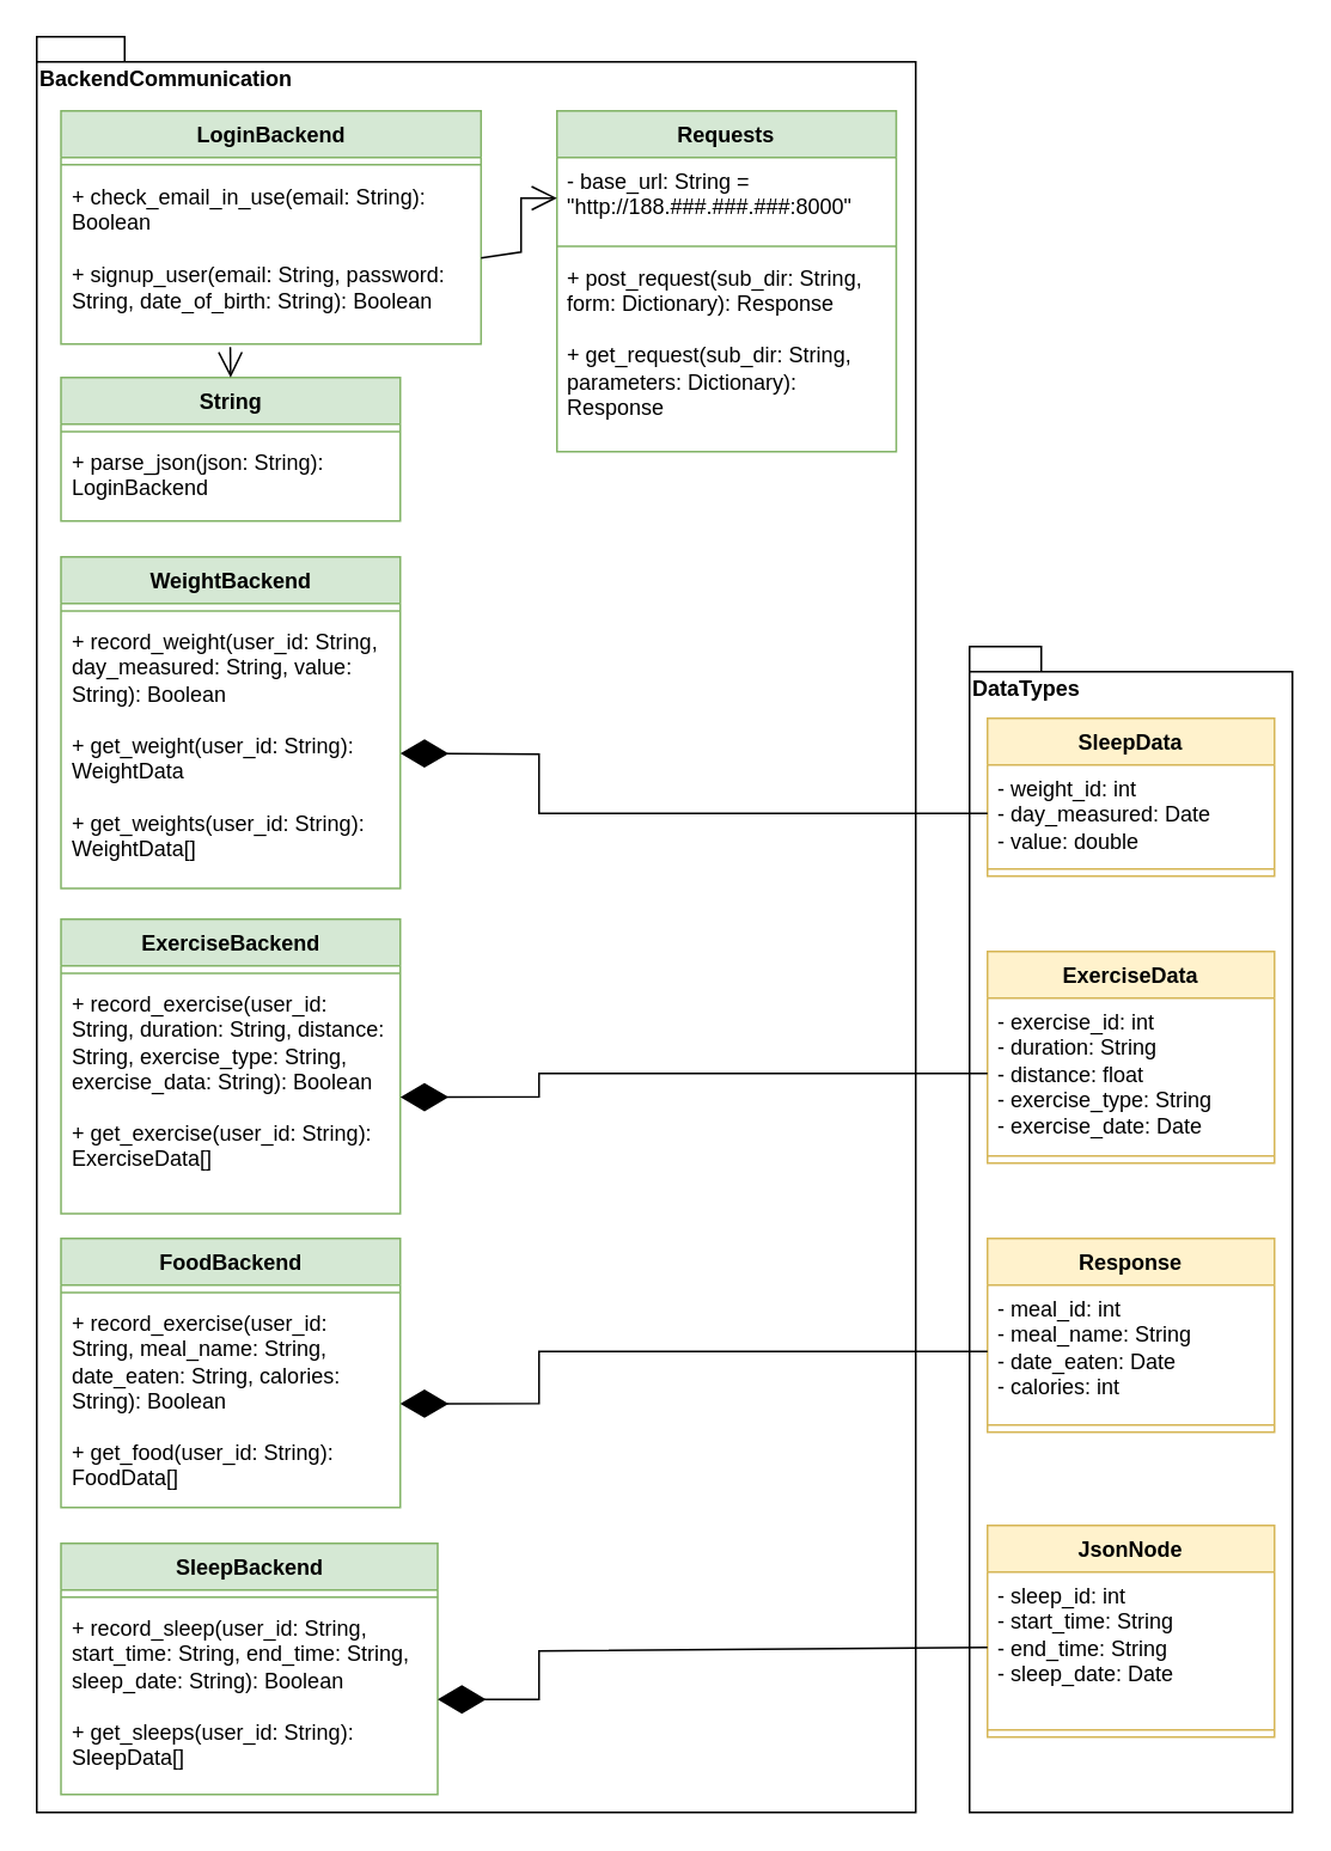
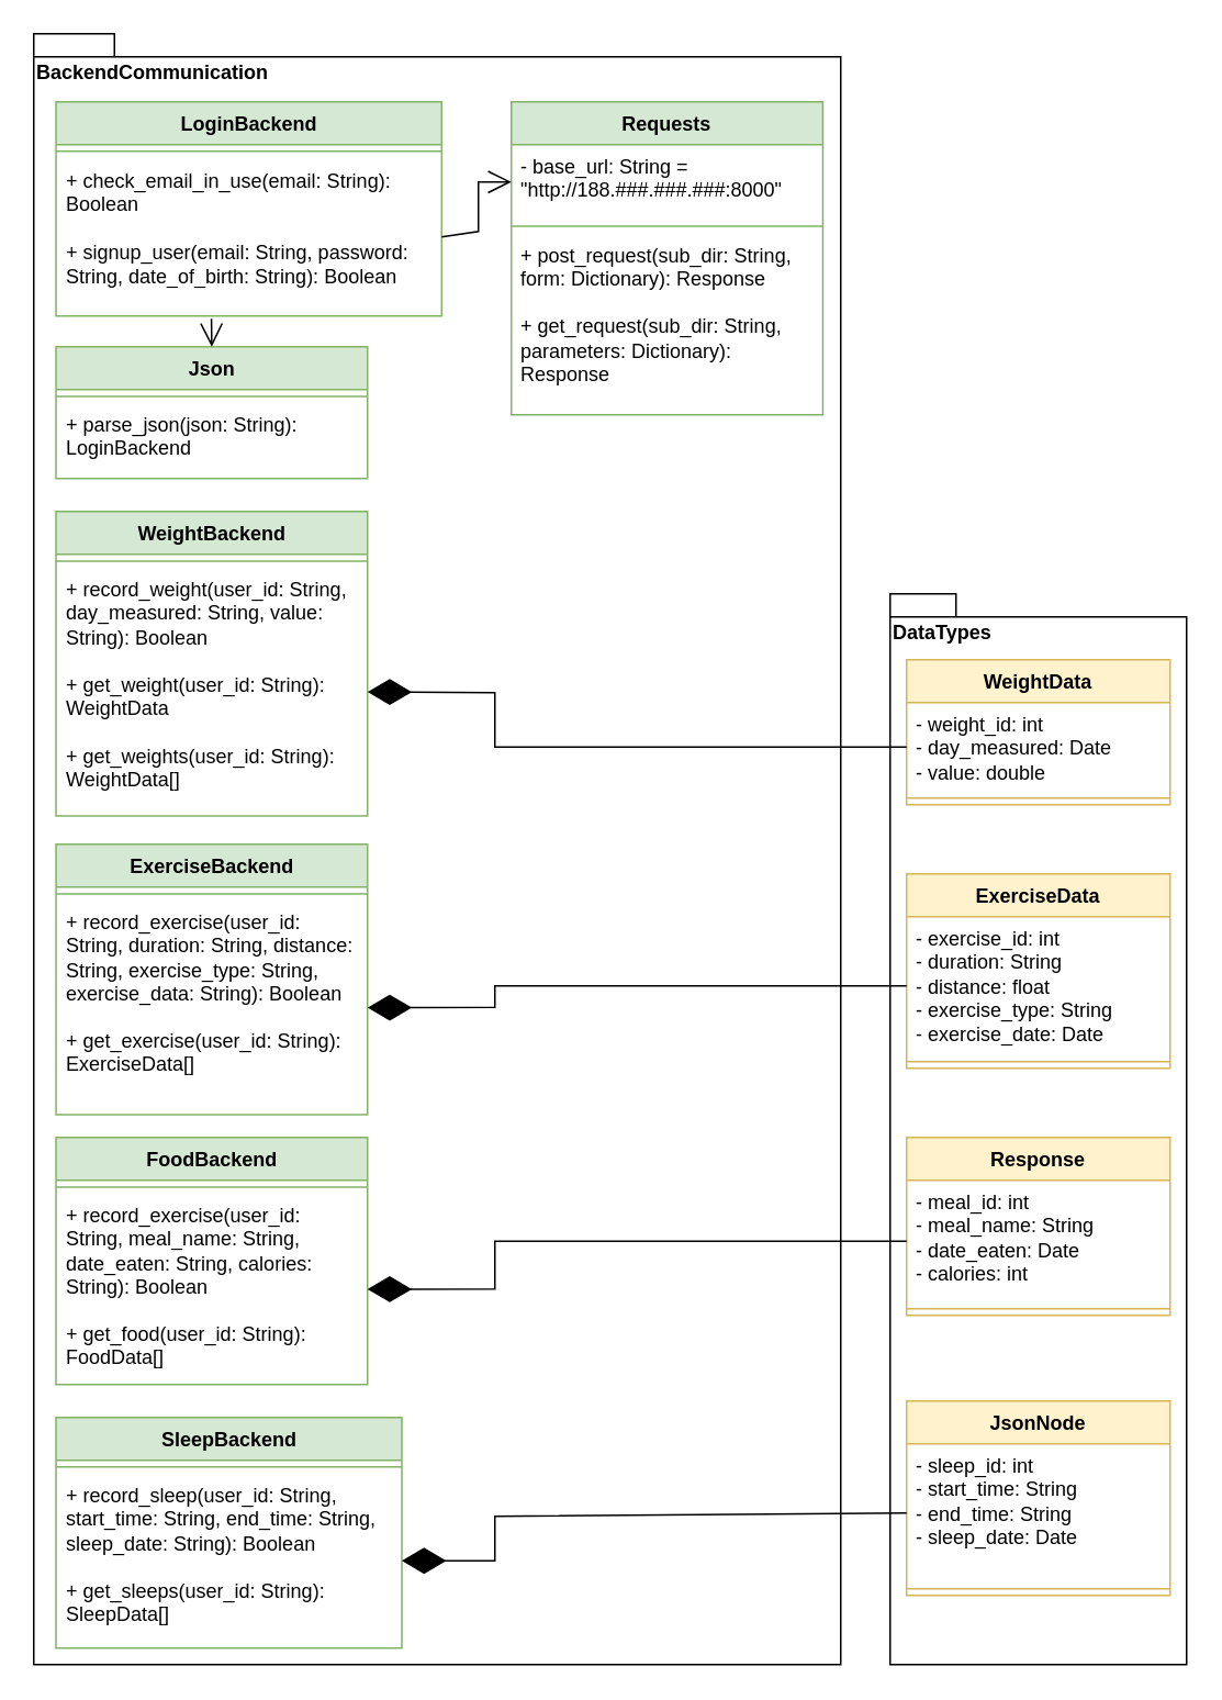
  <mxCell id="0" />
  <mxCell id="1" parent="0" />
  <mxCell id="2" value="BackendCommunication" style="shape=folder;fontStyle=1;spacingTop=10;tabWidth=40;tabHeight=14;tabPosition=left;html=1;whiteSpace=wrap;fillColor=none;verticalAlign=top;align=left;" vertex="1" parent="1"><mxGeometry x="20" y="20" width="490" height="990" as="geometry" /></mxCell>
  <mxCell id="3" value="" style="group" vertex="1" connectable="0" parent="1"><mxGeometry x="33.511" y="61.263" width="436.845" height="833.917" as="geometry" /></mxCell>
  <mxCell id="4" value="LoginBackend" style="swimlane;fontStyle=1;align=center;verticalAlign=top;childLayout=stackLayout;horizontal=1;startSize=26;horizontalStack=0;resizeParent=1;resizeParentMax=0;resizeLast=0;collapsible=1;marginBottom=0;whiteSpace=wrap;html=1;fillColor=#d5e8d4;strokeColor=#82b366;" vertex="1" parent="3"><mxGeometry width="234.18" height="130.003" as="geometry" /></mxCell>
  <mxCell id="5" value="" style="line;strokeWidth=1;fillColor=none;align=left;verticalAlign=middle;spacingTop=-1;spacingLeft=3;spacingRight=3;rotatable=0;labelPosition=right;points=[];portConstraint=eastwest;strokeColor=inherit;" vertex="1" parent="4"><mxGeometry y="26" width="234.18" height="8.253" as="geometry" /></mxCell>
  <mxCell id="6" value="&lt;div&gt;+ check_email_in_use(email: String): Boolean&lt;/div&gt;&lt;div&gt;&lt;br&gt;&lt;/div&gt;&lt;div&gt;+ signup_user(email: String, password: String, date_of_birth: String): Boolean&lt;br&gt;&lt;/div&gt;" style="text;strokeColor=none;fillColor=none;align=left;verticalAlign=top;spacingLeft=4;spacingRight=4;overflow=hidden;rotatable=0;points=[[0,0.5],[1,0.5]];portConstraint=eastwest;whiteSpace=wrap;html=1;" vertex="1" parent="4"><mxGeometry y="34.253" width="234.18" height="95.75" as="geometry" /></mxCell>
  <mxCell id="7" value="ExerciseBackend" style="swimlane;fontStyle=1;align=center;verticalAlign=top;childLayout=stackLayout;horizontal=1;startSize=26;horizontalStack=0;resizeParent=1;resizeParentMax=0;resizeLast=0;collapsible=1;marginBottom=0;whiteSpace=wrap;html=1;fillColor=#d5e8d4;strokeColor=#82b366;" vertex="1" parent="3"><mxGeometry x="0.004" y="450.74" width="189.149" height="164.232" as="geometry" /></mxCell>
  <mxCell id="8" value="" style="line;strokeWidth=1;fillColor=none;align=left;verticalAlign=middle;spacingTop=-1;spacingLeft=3;spacingRight=3;rotatable=0;labelPosition=right;points=[];portConstraint=eastwest;strokeColor=inherit;" vertex="1" parent="7"><mxGeometry y="26" width="189.149" height="8.253" as="geometry" /></mxCell>
  <mxCell id="9" value="&lt;div&gt;+ record_exercise(user_id: String, duration: String, distance: String, exercise_type: String, exercise_data: String): Boolean&lt;/div&gt;&lt;br&gt;&lt;div&gt;+ get_exercise(user_id: String): ExerciseData[]&lt;br&gt;&lt;/div&gt;" style="text;strokeColor=none;fillColor=none;align=left;verticalAlign=top;spacingLeft=4;spacingRight=4;overflow=hidden;rotatable=0;points=[[0,0.5],[1,0.5]];portConstraint=eastwest;whiteSpace=wrap;html=1;" vertex="1" parent="7"><mxGeometry y="34.253" width="189.149" height="129.979" as="geometry" /></mxCell>
  <mxCell id="10" value="SleepBackend" style="swimlane;fontStyle=1;align=center;verticalAlign=top;childLayout=stackLayout;horizontal=1;startSize=26;horizontalStack=0;resizeParent=1;resizeParentMax=0;resizeLast=0;collapsible=1;marginBottom=0;whiteSpace=wrap;html=1;fillColor=#d5e8d4;strokeColor=#82b366;" vertex="1" parent="1"><mxGeometry x="33.51" y="860" width="210" height="140" as="geometry" /></mxCell>
  <mxCell id="11" value="" style="line;strokeWidth=1;fillColor=none;align=left;verticalAlign=middle;spacingTop=-1;spacingLeft=3;spacingRight=3;rotatable=0;labelPosition=right;points=[];portConstraint=eastwest;strokeColor=inherit;" vertex="1" parent="10"><mxGeometry y="26" width="210" height="8" as="geometry" /></mxCell>
  <mxCell id="12" value="&lt;div&gt;+ record_sleep(user_id: String, start_time: String, end_time: String, sleep_date: String): Boolean&lt;/div&gt;&lt;br&gt;&lt;div&gt;+ get_sleeps(user_id: String): SleepData[]&lt;br&gt;&lt;/div&gt;" style="text;strokeColor=none;fillColor=none;align=left;verticalAlign=top;spacingLeft=4;spacingRight=4;overflow=hidden;rotatable=0;points=[[0,0.5],[1,0.5]];portConstraint=eastwest;whiteSpace=wrap;html=1;" vertex="1" parent="10"><mxGeometry y="34" width="210" height="106" as="geometry" /></mxCell>
  <mxCell id="13" value="WeightBackend" style="swimlane;fontStyle=1;align=center;verticalAlign=top;childLayout=stackLayout;horizontal=1;startSize=26;horizontalStack=0;resizeParent=1;resizeParentMax=0;resizeLast=0;collapsible=1;marginBottom=0;whiteSpace=wrap;html=1;fillColor=#d5e8d4;strokeColor=#82b366;" vertex="1" parent="1"><mxGeometry x="33.514" y="310.003" width="189.149" height="184.863" as="geometry" /></mxCell>
  <mxCell id="14" value="" style="line;strokeWidth=1;fillColor=none;align=left;verticalAlign=middle;spacingTop=-1;spacingLeft=3;spacingRight=3;rotatable=0;labelPosition=right;points=[];portConstraint=eastwest;strokeColor=inherit;" vertex="1" parent="13"><mxGeometry y="26" width="189.149" height="8.253" as="geometry" /></mxCell>
  <mxCell id="15" value="&lt;div&gt;+ record_weight(user_id: String, day_measured: String, value: String): Boolean&lt;/div&gt;&lt;div&gt;&lt;br&gt;&lt;/div&gt;&lt;div&gt;+ get_weight(user_id: String): WeightData&lt;/div&gt;&lt;div&gt;&lt;br&gt;&lt;/div&gt;&lt;div&gt;+ get_weights(user_id: String): WeightData[]&lt;br&gt;&lt;/div&gt;" style="text;strokeColor=none;fillColor=none;align=left;verticalAlign=top;spacingLeft=4;spacingRight=4;overflow=hidden;rotatable=0;points=[[0,0.5],[1,0.5]];portConstraint=eastwest;whiteSpace=wrap;html=1;" vertex="1" parent="13"><mxGeometry y="34.253" width="189.149" height="150.611" as="geometry" /></mxCell>
- <mxCell id="16" value="String" style="swimlane;fontStyle=1;align=center;verticalAlign=top;childLayout=stackLayout;horizontal=1;startSize=26;horizontalStack=0;resizeParent=1;resizeParentMax=0;resizeLast=0;collapsible=1;marginBottom=0;whiteSpace=wrap;html=1;fillColor=#d5e8d4;strokeColor=#82b366;" vertex="1" parent="1"><mxGeometry x="33.511" y="210.003" width="189.15" height="80.003" as="geometry" /></mxCell>
+ <mxCell id="16" value="Json" style="swimlane;fontStyle=1;align=center;verticalAlign=top;childLayout=stackLayout;horizontal=1;startSize=26;horizontalStack=0;resizeParent=1;resizeParentMax=0;resizeLast=0;collapsible=1;marginBottom=0;whiteSpace=wrap;html=1;fillColor=#d5e8d4;strokeColor=#82b366;" vertex="1" parent="1"><mxGeometry x="33.511" y="210.003" width="189.15" height="80.003" as="geometry" /></mxCell>
  <mxCell id="17" value="" style="line;strokeWidth=1;fillColor=none;align=left;verticalAlign=middle;spacingTop=-1;spacingLeft=3;spacingRight=3;rotatable=0;labelPosition=right;points=[];portConstraint=eastwest;strokeColor=inherit;" vertex="1" parent="16"><mxGeometry y="26" width="189.15" height="8.253" as="geometry" /></mxCell>
  <mxCell id="18" value="+ parse_json(json: String): LoginBackend" style="text;strokeColor=none;fillColor=none;align=left;verticalAlign=top;spacingLeft=4;spacingRight=4;overflow=hidden;rotatable=0;points=[[0,0.5],[1,0.5]];portConstraint=eastwest;whiteSpace=wrap;html=1;" vertex="1" parent="16"><mxGeometry y="34.253" width="189.15" height="45.75" as="geometry" /></mxCell>
  <mxCell id="19" value="" style="group" vertex="1" connectable="0" parent="1"><mxGeometry x="540" y="360" width="180" height="650" as="geometry" /></mxCell>
  <mxCell id="20" value="DataTypes" style="shape=folder;fontStyle=1;spacingTop=10;tabWidth=40;tabHeight=14;tabPosition=left;html=1;whiteSpace=wrap;horizontal=1;verticalAlign=top;align=left;fillColor=none;" vertex="1" parent="19"><mxGeometry width="180" height="650" as="geometry" /></mxCell>
- <mxCell id="21" value="SleepData" style="swimlane;fontStyle=1;align=center;verticalAlign=top;childLayout=stackLayout;horizontal=1;startSize=26;horizontalStack=0;resizeParent=1;resizeParentMax=0;resizeLast=0;collapsible=1;marginBottom=0;whiteSpace=wrap;html=1;fillColor=#fff2cc;strokeColor=#d6b656;" vertex="1" parent="19"><mxGeometry x="10" y="40" width="160" height="88" as="geometry" /></mxCell>
+ <mxCell id="21" value="WeightData" style="swimlane;fontStyle=1;align=center;verticalAlign=top;childLayout=stackLayout;horizontal=1;startSize=26;horizontalStack=0;resizeParent=1;resizeParentMax=0;resizeLast=0;collapsible=1;marginBottom=0;whiteSpace=wrap;html=1;fillColor=#fff2cc;strokeColor=#d6b656;" vertex="1" parent="19"><mxGeometry x="10" y="40" width="160" height="88" as="geometry" /></mxCell>
  <mxCell id="22" value="&lt;div&gt;- weight_id: int&lt;/div&gt;&lt;div&gt;- day_measured: Date&lt;/div&gt;&lt;div&gt;- value: double&lt;br&gt;&lt;/div&gt;" style="text;strokeColor=none;fillColor=none;align=left;verticalAlign=top;spacingLeft=4;spacingRight=4;overflow=hidden;rotatable=0;points=[[0,0.5],[1,0.5]];portConstraint=eastwest;whiteSpace=wrap;html=1;" vertex="1" parent="21"><mxGeometry y="26" width="160" height="54" as="geometry" /></mxCell>
  <mxCell id="23" value="" style="line;strokeWidth=1;fillColor=none;align=left;verticalAlign=middle;spacingTop=-1;spacingLeft=3;spacingRight=3;rotatable=0;labelPosition=right;points=[];portConstraint=eastwest;strokeColor=inherit;" vertex="1" parent="21"><mxGeometry y="80" width="160" height="8" as="geometry" /></mxCell>
  <mxCell id="24" value="ExerciseData" style="swimlane;fontStyle=1;align=center;verticalAlign=top;childLayout=stackLayout;horizontal=1;startSize=26;horizontalStack=0;resizeParent=1;resizeParentMax=0;resizeLast=0;collapsible=1;marginBottom=0;whiteSpace=wrap;html=1;fillColor=#fff2cc;strokeColor=#d6b656;" vertex="1" parent="19"><mxGeometry x="10" y="170" width="160" height="118" as="geometry" /></mxCell>
  <mxCell id="25" value="&lt;div&gt;- exercise_id: int&lt;/div&gt;&lt;div&gt;- duration: String&lt;br&gt;&lt;/div&gt;&lt;div&gt;- distance: float&lt;/div&gt;&lt;div&gt;- exercise_type: String&lt;/div&gt;&lt;div&gt;- exercise_date: Date&lt;br&gt;&lt;/div&gt;" style="text;strokeColor=none;fillColor=none;align=left;verticalAlign=top;spacingLeft=4;spacingRight=4;overflow=hidden;rotatable=0;points=[[0,0.5],[1,0.5]];portConstraint=eastwest;whiteSpace=wrap;html=1;" vertex="1" parent="24"><mxGeometry y="26" width="160" height="84" as="geometry" /></mxCell>
  <mxCell id="26" value="" style="line;strokeWidth=1;fillColor=none;align=left;verticalAlign=middle;spacingTop=-1;spacingLeft=3;spacingRight=3;rotatable=0;labelPosition=right;points=[];portConstraint=eastwest;strokeColor=inherit;" vertex="1" parent="24"><mxGeometry y="110" width="160" height="8" as="geometry" /></mxCell>
  <mxCell id="27" value="Response" style="swimlane;fontStyle=1;align=center;verticalAlign=top;childLayout=stackLayout;horizontal=1;startSize=26;horizontalStack=0;resizeParent=1;resizeParentMax=0;resizeLast=0;collapsible=1;marginBottom=0;whiteSpace=wrap;html=1;fillColor=#fff2cc;strokeColor=#d6b656;" vertex="1" parent="19"><mxGeometry x="10" y="330" width="160" height="108" as="geometry" /></mxCell>
  <mxCell id="28" value="&lt;div&gt;- meal_id: int&lt;/div&gt;&lt;div&gt;- meal_name: String&lt;br&gt;&lt;/div&gt;&lt;div&gt;- date_eaten: Date&lt;/div&gt;&lt;div&gt;- calories: int&lt;br&gt;&lt;/div&gt;&lt;div&gt;&lt;br&gt;&lt;/div&gt;" style="text;strokeColor=none;fillColor=none;align=left;verticalAlign=top;spacingLeft=4;spacingRight=4;overflow=hidden;rotatable=0;points=[[0,0.5],[1,0.5]];portConstraint=eastwest;whiteSpace=wrap;html=1;" vertex="1" parent="27"><mxGeometry y="26" width="160" height="74" as="geometry" /></mxCell>
  <mxCell id="29" value="" style="line;strokeWidth=1;fillColor=none;align=left;verticalAlign=middle;spacingTop=-1;spacingLeft=3;spacingRight=3;rotatable=0;labelPosition=right;points=[];portConstraint=eastwest;strokeColor=inherit;" vertex="1" parent="27"><mxGeometry y="100" width="160" height="8" as="geometry" /></mxCell>
  <mxCell id="30" value="JsonNode" style="swimlane;fontStyle=1;align=center;verticalAlign=top;childLayout=stackLayout;horizontal=1;startSize=26;horizontalStack=0;resizeParent=1;resizeParentMax=0;resizeLast=0;collapsible=1;marginBottom=0;whiteSpace=wrap;html=1;fillColor=#fff2cc;strokeColor=#d6b656;" vertex="1" parent="19"><mxGeometry x="10" y="490" width="160" height="118" as="geometry" /></mxCell>
  <mxCell id="31" value="&lt;div&gt;- sleep_id: int&lt;/div&gt;&lt;div&gt;- start_time: String&lt;/div&gt;&lt;div&gt;- end_time: String&lt;br&gt;&lt;/div&gt;&lt;div&gt;- sleep_date: Date&lt;/div&gt;&lt;div&gt;&lt;br&gt;&lt;/div&gt;" style="text;strokeColor=none;fillColor=none;align=left;verticalAlign=top;spacingLeft=4;spacingRight=4;overflow=hidden;rotatable=0;points=[[0,0.5],[1,0.5]];portConstraint=eastwest;whiteSpace=wrap;html=1;" vertex="1" parent="30"><mxGeometry y="26" width="160" height="84" as="geometry" /></mxCell>
  <mxCell id="32" value="" style="line;strokeWidth=1;fillColor=none;align=left;verticalAlign=middle;spacingTop=-1;spacingLeft=3;spacingRight=3;rotatable=0;labelPosition=right;points=[];portConstraint=eastwest;strokeColor=inherit;" vertex="1" parent="30"><mxGeometry y="110" width="160" height="8" as="geometry" /></mxCell>
  <mxCell id="33" value="Requests" style="swimlane;fontStyle=1;align=center;verticalAlign=top;childLayout=stackLayout;horizontal=1;startSize=26;horizontalStack=0;resizeParent=1;resizeParentMax=0;resizeLast=0;collapsible=1;marginBottom=0;whiteSpace=wrap;html=1;fillColor=#d5e8d4;strokeColor=#82b366;" vertex="1" parent="1"><mxGeometry x="309.996" y="61.263" width="189.15" height="190.002" as="geometry" /></mxCell>
  <mxCell id="34" value="- base_url: String = &quot;http://188.###.###.###:8000&quot;" style="text;strokeColor=none;fillColor=none;align=left;verticalAlign=top;spacingLeft=4;spacingRight=4;overflow=hidden;rotatable=0;points=[[0,0.5],[1,0.5]];portConstraint=eastwest;whiteSpace=wrap;html=1;" vertex="1" parent="33"><mxGeometry y="26" width="189.15" height="45.389" as="geometry" /></mxCell>
  <mxCell id="35" value="" style="line;strokeWidth=1;fillColor=none;align=left;verticalAlign=middle;spacingTop=-1;spacingLeft=3;spacingRight=3;rotatable=0;labelPosition=right;points=[];portConstraint=eastwest;strokeColor=inherit;" vertex="1" parent="33"><mxGeometry y="71.389" width="189.15" height="8.253" as="geometry" /></mxCell>
  <mxCell id="36" value="&lt;div&gt;+ post_request(sub_dir: String, form: Dictionary): Response&lt;/div&gt;&lt;div&gt;&lt;br&gt;&lt;/div&gt;&lt;div&gt;+ get_request(sub_dir: String, parameters: Dictionary): Response&lt;br&gt;&lt;/div&gt;" style="text;strokeColor=none;fillColor=none;align=left;verticalAlign=top;spacingLeft=4;spacingRight=4;overflow=hidden;rotatable=0;points=[[0,0.5],[1,0.5]];portConstraint=eastwest;whiteSpace=wrap;html=1;" vertex="1" parent="33"><mxGeometry y="79.642" width="189.15" height="110.36" as="geometry" /></mxCell>
  <mxCell id="37" value="" style="endArrow=open;endFill=1;endSize=12;html=1;rounded=0;exitX=1;exitY=0.5;exitDx=0;exitDy=0;entryX=0;entryY=0.5;entryDx=0;entryDy=0;" edge="1" parent="1" source="6" target="34"><mxGeometry width="160" relative="1" as="geometry"><mxPoint x="47.021" y="504.842" as="sourcePoint" /><mxPoint x="191.135" y="504.842" as="targetPoint" /><Array as="points"><mxPoint x="290" y="140" /><mxPoint x="290" y="110" /></Array></mxGeometry></mxCell>
  <mxCell id="38" value="FoodBackend" style="swimlane;fontStyle=1;align=center;verticalAlign=top;childLayout=stackLayout;horizontal=1;startSize=26;horizontalStack=0;resizeParent=1;resizeParentMax=0;resizeLast=0;collapsible=1;marginBottom=0;whiteSpace=wrap;html=1;fillColor=#d5e8d4;strokeColor=#82b366;" vertex="1" parent="1"><mxGeometry x="33.514" y="690.002" width="189.15" height="150.003" as="geometry" /></mxCell>
  <mxCell id="39" value="" style="line;strokeWidth=1;fillColor=none;align=left;verticalAlign=middle;spacingTop=-1;spacingLeft=3;spacingRight=3;rotatable=0;labelPosition=right;points=[];portConstraint=eastwest;strokeColor=inherit;" vertex="1" parent="38"><mxGeometry y="26" width="189.15" height="8.253" as="geometry" /></mxCell>
  <mxCell id="40" value="&lt;div&gt;+ record_exercise(user_id: String, meal_name: String, date_eaten: String, calories: String): Boolean&lt;/div&gt;&lt;br&gt;&lt;div&gt;+ get_food(user_id: String): FoodData[]&lt;br&gt;&lt;/div&gt;" style="text;strokeColor=none;fillColor=none;align=left;verticalAlign=top;spacingLeft=4;spacingRight=4;overflow=hidden;rotatable=0;points=[[0,0.5],[1,0.5]];portConstraint=eastwest;whiteSpace=wrap;html=1;" vertex="1" parent="38"><mxGeometry y="34.253" width="189.15" height="115.75" as="geometry" /></mxCell>
  <mxCell id="41" value="" style="endArrow=diamondThin;endFill=1;endSize=24;html=1;rounded=0;exitX=0;exitY=0.5;exitDx=0;exitDy=0;entryX=1;entryY=0.5;entryDx=0;entryDy=0;" edge="1" parent="1" source="22" target="15"><mxGeometry width="160" relative="1" as="geometry"><mxPoint x="620" y="300" as="sourcePoint" /><mxPoint x="780" y="300" as="targetPoint" /><Array as="points"><mxPoint x="300" y="453" /><mxPoint x="300" y="420" /></Array></mxGeometry></mxCell>
  <mxCell id="42" value="" style="endArrow=diamondThin;endFill=1;endSize=24;html=1;rounded=0;exitX=0;exitY=0.5;exitDx=0;exitDy=0;entryX=1;entryY=0.5;entryDx=0;entryDy=0;" edge="1" parent="1" source="25" target="9"><mxGeometry width="160" relative="1" as="geometry"><mxPoint x="510" y="1040" as="sourcePoint" /><mxPoint x="670" y="1040" as="targetPoint" /><Array as="points"><mxPoint x="300" y="598" /><mxPoint x="300" y="611" /></Array></mxGeometry></mxCell>
  <mxCell id="43" value="" style="endArrow=diamondThin;endFill=1;endSize=24;html=1;rounded=0;exitX=0;exitY=0.5;exitDx=0;exitDy=0;entryX=1;entryY=0.5;entryDx=0;entryDy=0;" edge="1" parent="1" source="28" target="40"><mxGeometry width="160" relative="1" as="geometry"><mxPoint x="390" y="1100" as="sourcePoint" /><mxPoint x="550" y="1100" as="targetPoint" /><Array as="points"><mxPoint x="300" y="753" /><mxPoint x="300" y="782" /></Array></mxGeometry></mxCell>
  <mxCell id="44" value="" style="endArrow=diamondThin;endFill=1;endSize=24;html=1;rounded=0;exitX=0;exitY=0.5;exitDx=0;exitDy=0;entryX=1;entryY=0.5;entryDx=0;entryDy=0;" edge="1" parent="1" source="31" target="12"><mxGeometry width="160" relative="1" as="geometry"><mxPoint x="340" y="1070" as="sourcePoint" /><mxPoint x="500" y="1070" as="targetPoint" /><Array as="points"><mxPoint x="300" y="920" /><mxPoint x="300" y="947" /></Array></mxGeometry></mxCell>
  <mxCell id="45" value="" style="endArrow=open;endFill=1;endSize=12;html=1;rounded=0;entryX=0.5;entryY=0;entryDx=0;entryDy=0;exitX=0.403;exitY=1.018;exitDx=0;exitDy=0;exitPerimeter=0;" edge="1" parent="1" source="6" target="16"><mxGeometry width="160" relative="1" as="geometry"><mxPoint x="720" y="260" as="sourcePoint" /><mxPoint x="850" y="210" as="targetPoint" /></mxGeometry></mxCell>
